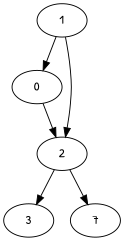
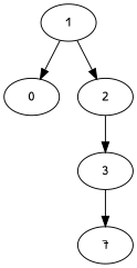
  digraph {
    fontname="Patrick Hand"
    node [fontname="Patrick Hand"]
    edge [fontname="Patrick Hand"]
    0
    2
    3
    1
    n5 [label=7]
-   0 -> 2
    2 -> 3
-   2 -> n5
+   3 -> n5
    1 -> 0
    1 -> 2
  }
